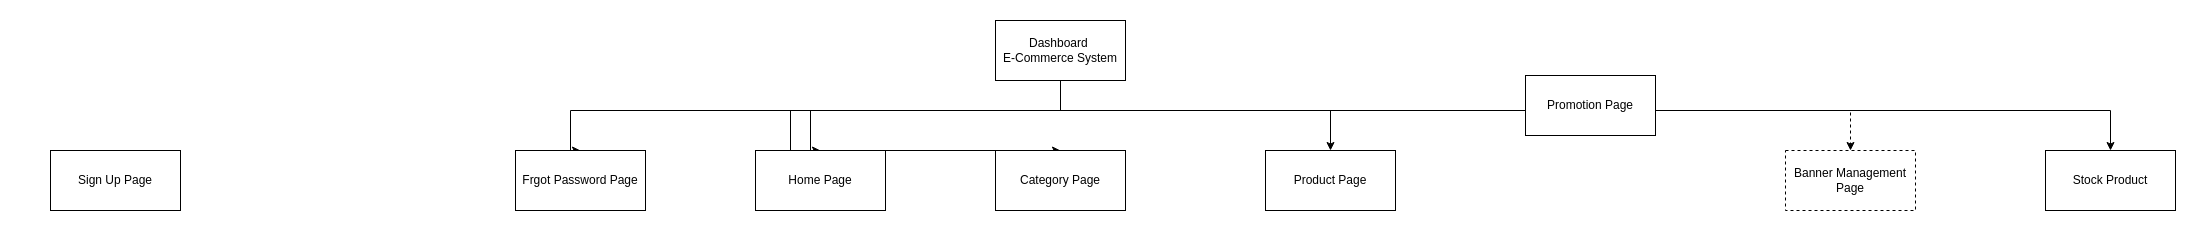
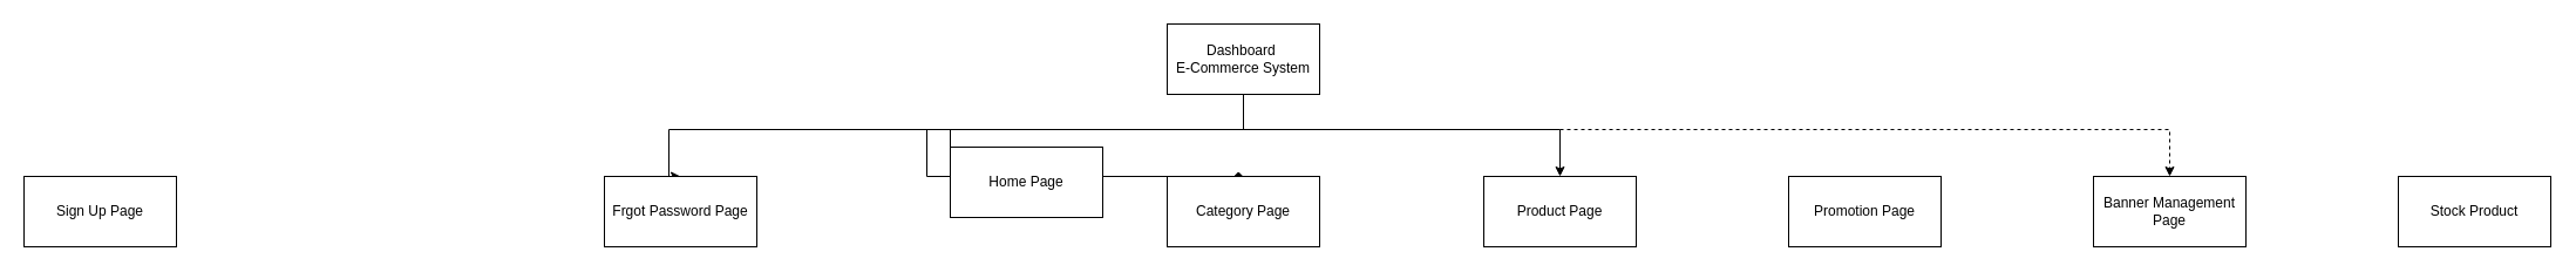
  <mxCell id="0" />
  <mxCell id="1" parent="0" />
  <mxCell id="2" style="edgeStyle=orthogonalEdgeStyle;rounded=0;orthogonalLoop=1;jettySize=auto;html=1;entryX=0.5;entryY=0;entryDx=0;entryDy=0;" edge="1" parent="1" source="8" target="9"><mxGeometry relative="1" as="geometry"><Array as="points"><mxPoint x="1060" y="110" /><mxPoint x="570" y="110" /><mxPoint x="570" y="150" /></Array></mxGeometry></mxCell>
  <mxCell id="3" style="edgeStyle=orthogonalEdgeStyle;rounded=0;orthogonalLoop=1;jettySize=auto;html=1;entryX=0.5;entryY=0;entryDx=0;entryDy=0;" edge="1" parent="1" source="8" target="10"><mxGeometry relative="1" as="geometry"><Array as="points"><mxPoint x="1060" y="110" /><mxPoint x="810" y="110" /><mxPoint x="810" y="150" /></Array></mxGeometry></mxCell>
- <mxCell id="4" style="edgeStyle=orthogonalEdgeStyle;rounded=0;orthogonalLoop=1;jettySize=auto;html=1;entryX=0.5;entryY=0;entryDx=0;entryDy=0;" edge="1" parent="1" source="8" target="13"><mxGeometry relative="1" as="geometry"><Array as="points"><mxPoint x="1060" y="110" /><mxPoint x="790" y="110" /></Array></mxGeometry></mxCell>
+ <mxCell id="4" style="edgeStyle=orthogonalEdgeStyle;rounded=0;orthogonalLoop=1;jettySize=auto;html=1;entryX=0.5;entryY=0;entryDx=0;entryDy=0;endArrow=diamond;" edge="1" parent="1" source="8" target="13"><mxGeometry relative="1" as="geometry"><Array as="points"><mxPoint x="1060" y="110" /><mxPoint x="790" y="110" /></Array></mxGeometry></mxCell>
  <mxCell id="5" value="" style="edgeStyle=orthogonalEdgeStyle;rounded=0;orthogonalLoop=1;jettySize=auto;html=1;" edge="1" parent="1" source="8" target="11"><mxGeometry relative="1" as="geometry"><Array as="points"><mxPoint x="1060" y="110" /><mxPoint x="1330" y="110" /></Array></mxGeometry></mxCell>
  <mxCell id="6" style="edgeStyle=orthogonalEdgeStyle;rounded=0;orthogonalLoop=1;jettySize=auto;html=1;entryX=0.5;entryY=0;entryDx=0;entryDy=0;dashed=1;" edge="1" parent="1" source="8" target="14"><mxGeometry relative="1" as="geometry"><Array as="points"><mxPoint x="1060" y="110" /><mxPoint x="1850" y="110" /></Array></mxGeometry></mxCell>
- <mxCell id="7" style="edgeStyle=orthogonalEdgeStyle;rounded=0;orthogonalLoop=1;jettySize=auto;html=1;entryX=0.5;entryY=0;entryDx=0;entryDy=0;" edge="1" parent="1" source="8" target="15"><mxGeometry relative="1" as="geometry"><Array as="points"><mxPoint x="1060" y="110" /><mxPoint x="2110" y="110" /></Array></mxGeometry></mxCell>
  <mxCell id="8" value="Dashboard&amp;nbsp;&lt;div&gt;E-Commerce System&lt;/div&gt;" style="rounded=0;whiteSpace=wrap;html=1;" vertex="1" parent="1"><mxGeometry x="995" y="20" width="130" height="60" as="geometry" /></mxCell>
  <mxCell id="9" value="Frgot Password Page" style="rounded=0;whiteSpace=wrap;html=1;" vertex="1" parent="1"><mxGeometry x="515" y="150" width="130" height="60" as="geometry" /></mxCell>
- <mxCell id="10" value="Home Page" style="rounded=0;whiteSpace=wrap;html=1;" vertex="1" parent="1"><mxGeometry x="755" y="150" width="130" height="60" as="geometry" /></mxCell>
+ <mxCell id="10" value="Home Page" style="rounded=0;whiteSpace=wrap;html=1;" vertex="1" parent="1"><mxGeometry x="810" y="125" width="130" height="60" as="geometry" /></mxCell>
  <mxCell id="11" value="Product Page" style="rounded=0;whiteSpace=wrap;html=1;" vertex="1" parent="1"><mxGeometry x="1265" y="150" width="130" height="60" as="geometry" /></mxCell>
- <mxCell id="12" value="Promotion Page" style="rounded=0;whiteSpace=wrap;html=1;" vertex="1" parent="1"><mxGeometry x="1525" y="75" width="130" height="60" as="geometry" /></mxCell>
+ <mxCell id="12" value="Promotion Page" style="rounded=0;whiteSpace=wrap;html=1;" vertex="1" parent="1"><mxGeometry x="1525" y="150" width="130" height="60" as="geometry" /></mxCell>
  <mxCell id="13" value="Category Page" style="rounded=0;whiteSpace=wrap;html=1;" vertex="1" parent="1"><mxGeometry x="995" y="150" width="130" height="60" as="geometry" /></mxCell>
- <mxCell id="14" value="Banner Management Page" style="rounded=0;whiteSpace=wrap;html=1;dashed=1;" vertex="1" parent="1"><mxGeometry x="1785" y="150" width="130" height="60" as="geometry" /></mxCell>
+ <mxCell id="14" value="Banner Management Page" style="rounded=0;whiteSpace=wrap;html=1;" vertex="1" parent="1"><mxGeometry x="1785" y="150" width="130" height="60" as="geometry" /></mxCell>
  <mxCell id="15" value="Stock Product" style="rounded=0;whiteSpace=wrap;html=1;" vertex="1" parent="1"><mxGeometry x="2045" y="150" width="130" height="60" as="geometry" /></mxCell>
- <mxCell id="16" value="Sign Up Page" style="rounded=0;whiteSpace=wrap;html=1;" vertex="1" parent="1"><mxGeometry x="50" y="150" width="130" height="60" as="geometry" /></mxCell>
+ <mxCell id="16" value="Sign Up Page" style="rounded=0;whiteSpace=wrap;html=1;" vertex="1" parent="1"><mxGeometry x="20" y="150" width="130" height="60" as="geometry" /></mxCell>
